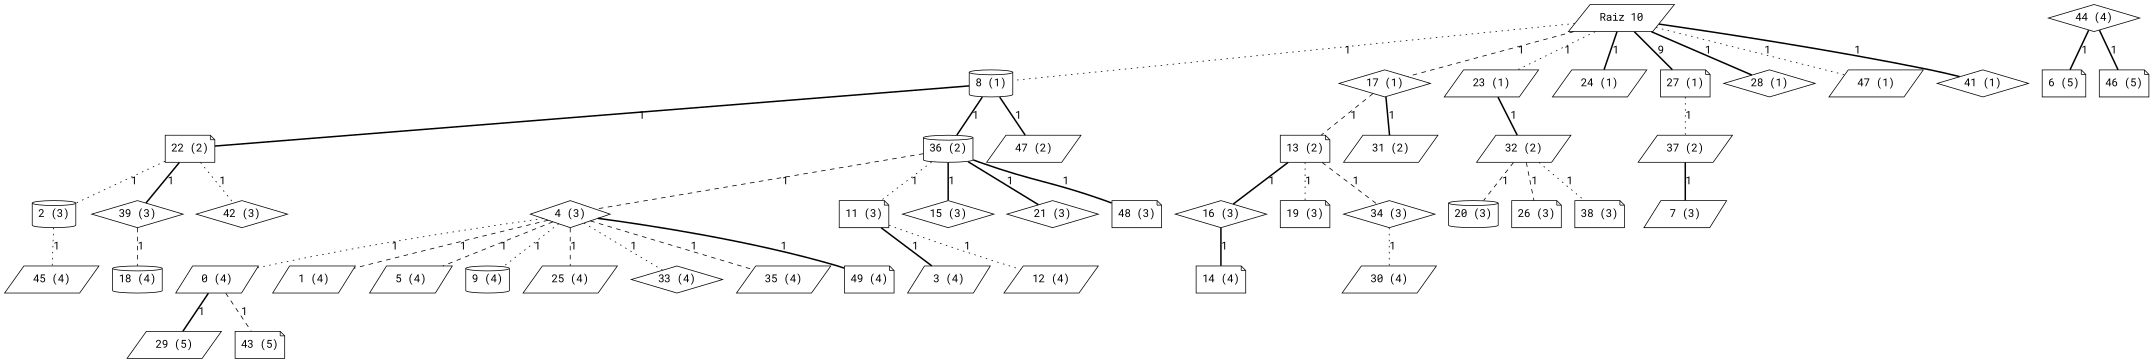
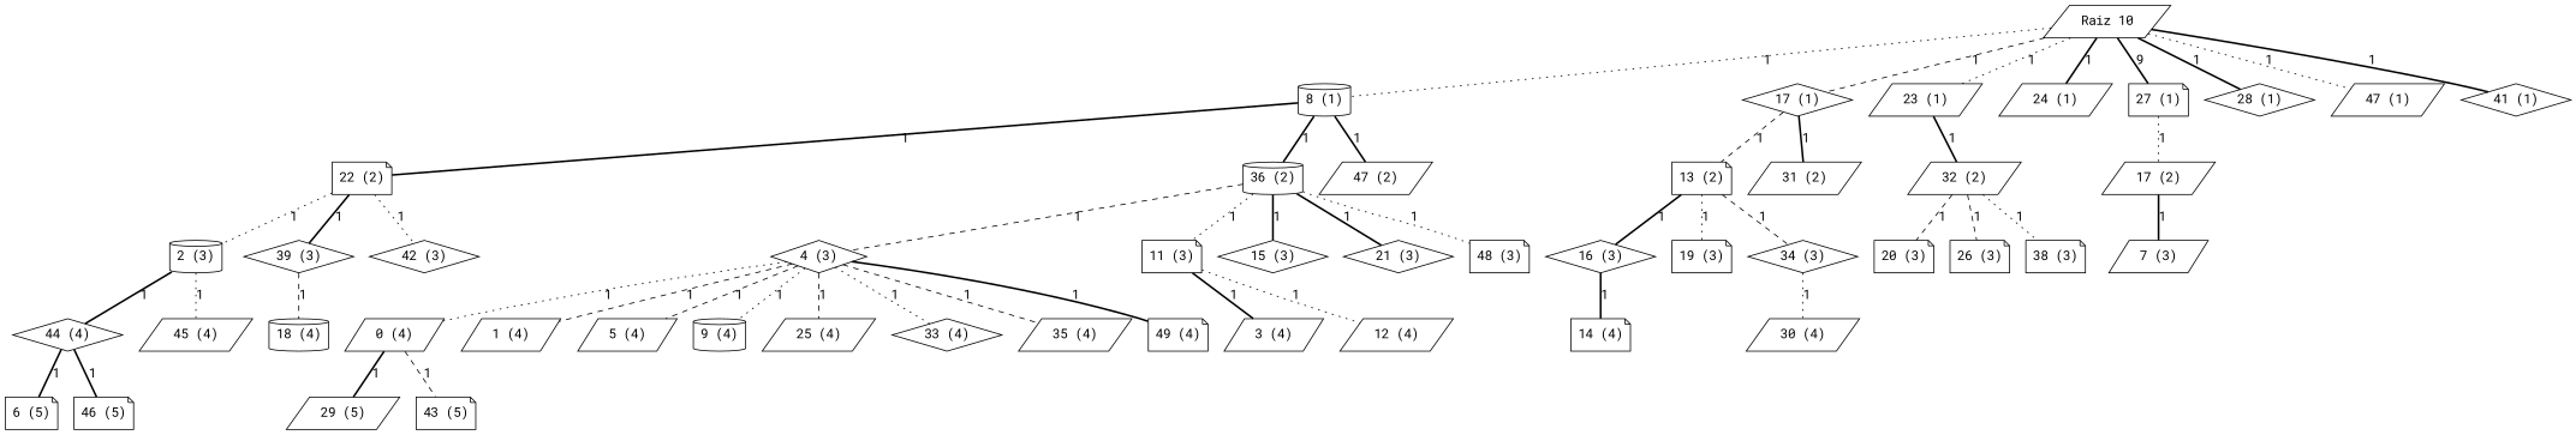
  graph {
    fontname="Roboto Mono"
    node [fontname="Roboto Mono" shape=parallelogram]
    edge [fontname="Roboto Mono" style=bold]
    n1 [label="Raiz 10"]
    n2 [label="8 (1)" shape=cylinder]
    n3 [label="17 (1)" shape=diamond]
    n4 [label="23 (1)"]
    n5 [label="24 (1)"]
    n6 [label="27 (1)" shape=note]
    n7 [label="28 (1)" shape=diamond]
    n8 [label="47 (1)"]
    n9 [label="41 (1)" shape=diamond]
    n10 [label="22 (2)" shape=note]
    n11 [label="36 (2)" shape=cylinder]
    n12 [label="47 (2)"]
    n13 [label="13 (2)" shape=note]
    n14 [label="31 (2)"]
    n15 [label="32 (2)"]
-   n16 [label="37 (2)"]
+   n16 [label="17 (2)"]
    n17 [label="2 (3)" shape=cylinder]
    n18 [label="39 (3)" shape=diamond]
    n19 [label="42 (3)" shape=diamond]
    n20 [label="4 (3)" shape=diamond]
    n21 [label="11 (3)" shape=note]
    n22 [label="15 (3)" shape=diamond]
    n23 [label="21 (3)" shape=diamond]
    n24 [label="48 (3)" shape=note]
    n25 [label="16 (3)" shape=diamond]
    n26 [label="19 (3)" shape=note]
    n27 [label="34 (3)" shape=diamond]
-   n28 [label="20 (3)" shape=cylinder]
+   n28 [label="20 (3)" shape=note]
    n29 [label="26 (3)" shape=note]
    n30 [label="38 (3)" shape=note]
    n31 [label="7 (3)"]
    n32 [label="44 (4)" shape=diamond]
    n33 [label="45 (4)"]
    n34 [label="18 (4)" shape=cylinder]
    n35 [label="0 (4)"]
    n36 [label="1 (4)"]
    n37 [label="5 (4)"]
    n38 [label="9 (4)" shape=cylinder]
    n39 [label="25 (4)"]
    n40 [label="33 (4)" shape=diamond]
    n41 [label="35 (4)"]
    n42 [label="49 (4)" shape=note]
    n43 [label="3 (4)"]
    n44 [label="12 (4)"]
    n45 [label="14 (4)" shape=note]
    n46 [label="30 (4)"]
    n47 [label="6 (5)" shape=note]
    n48 [label="46 (5)" shape=note]
    n49 [label="29 (5)"]
    n50 [label="43 (5)" shape=note]
    n1 -- n2 [label=1 style=dotted]
    n1 -- n3 [label=1 style=dashed]
    n1 -- n4 [label=1 style=dotted]
    n1 -- n5 [label=1]
    n1 -- n6 [label=9]
    n1 -- n7 [label=1]
    n1 -- n8 [label=1 style=dotted]
    n1 -- n9 [label=1]
    n2 -- n10 [label=1]
    n2 -- n11 [label=1]
    n2 -- n12 [label=1]
    n3 -- n13 [label=1 style=dashed]
    n3 -- n14 [label=1]
    n4 -- n15 [label=1]
    n6 -- n16 [label=1 style=dotted]
    n10 -- n17 [label=1 style=dotted]
    n10 -- n18 [label=1]
    n10 -- n19 [label=1 style=dotted]
    n11 -- n20 [label=1 style=dashed]
    n11 -- n21 [label=1 style=dotted]
    n11 -- n22 [label=1]
    n11 -- n23 [label=1]
-   n11 -- n24 [label=1]
+   n11 -- n24 [label=1 style=dotted]
    n13 -- n25 [label=1]
    n13 -- n26 [label=1 style=dotted]
    n13 -- n27 [label=1 style=dashed]
    n15 -- n28 [label=1 style=dashed]
    n15 -- n29 [label=1 style=dashed]
    n15 -- n30 [label=1 style=dotted]
    n16 -- n31 [label=1]
+   n17 -- n32 [label=1]
    n17 -- n33 [label=1 style=dotted]
    n18 -- n34 [label=1 style=dashed]
    n20 -- n35 [label=1 style=dotted]
    n20 -- n36 [label=1 style=dashed]
    n20 -- n37 [label=1 style=dashed]
    n20 -- n38 [label=1 style=dotted]
    n20 -- n39 [label=1 style=dashed]
    n20 -- n40 [label=1 style=dotted]
    n20 -- n41 [label=1 style=dashed]
    n20 -- n42 [label=1]
    n21 -- n43 [label=1]
    n21 -- n44 [label=1 style=dotted]
    n25 -- n45 [label=1]
    n27 -- n46 [label=1 style=dotted]
    n32 -- n47 [label=1]
    n32 -- n48 [label=1]
    n35 -- n49 [label=1]
    n35 -- n50 [label=1 style=dashed]
  }
